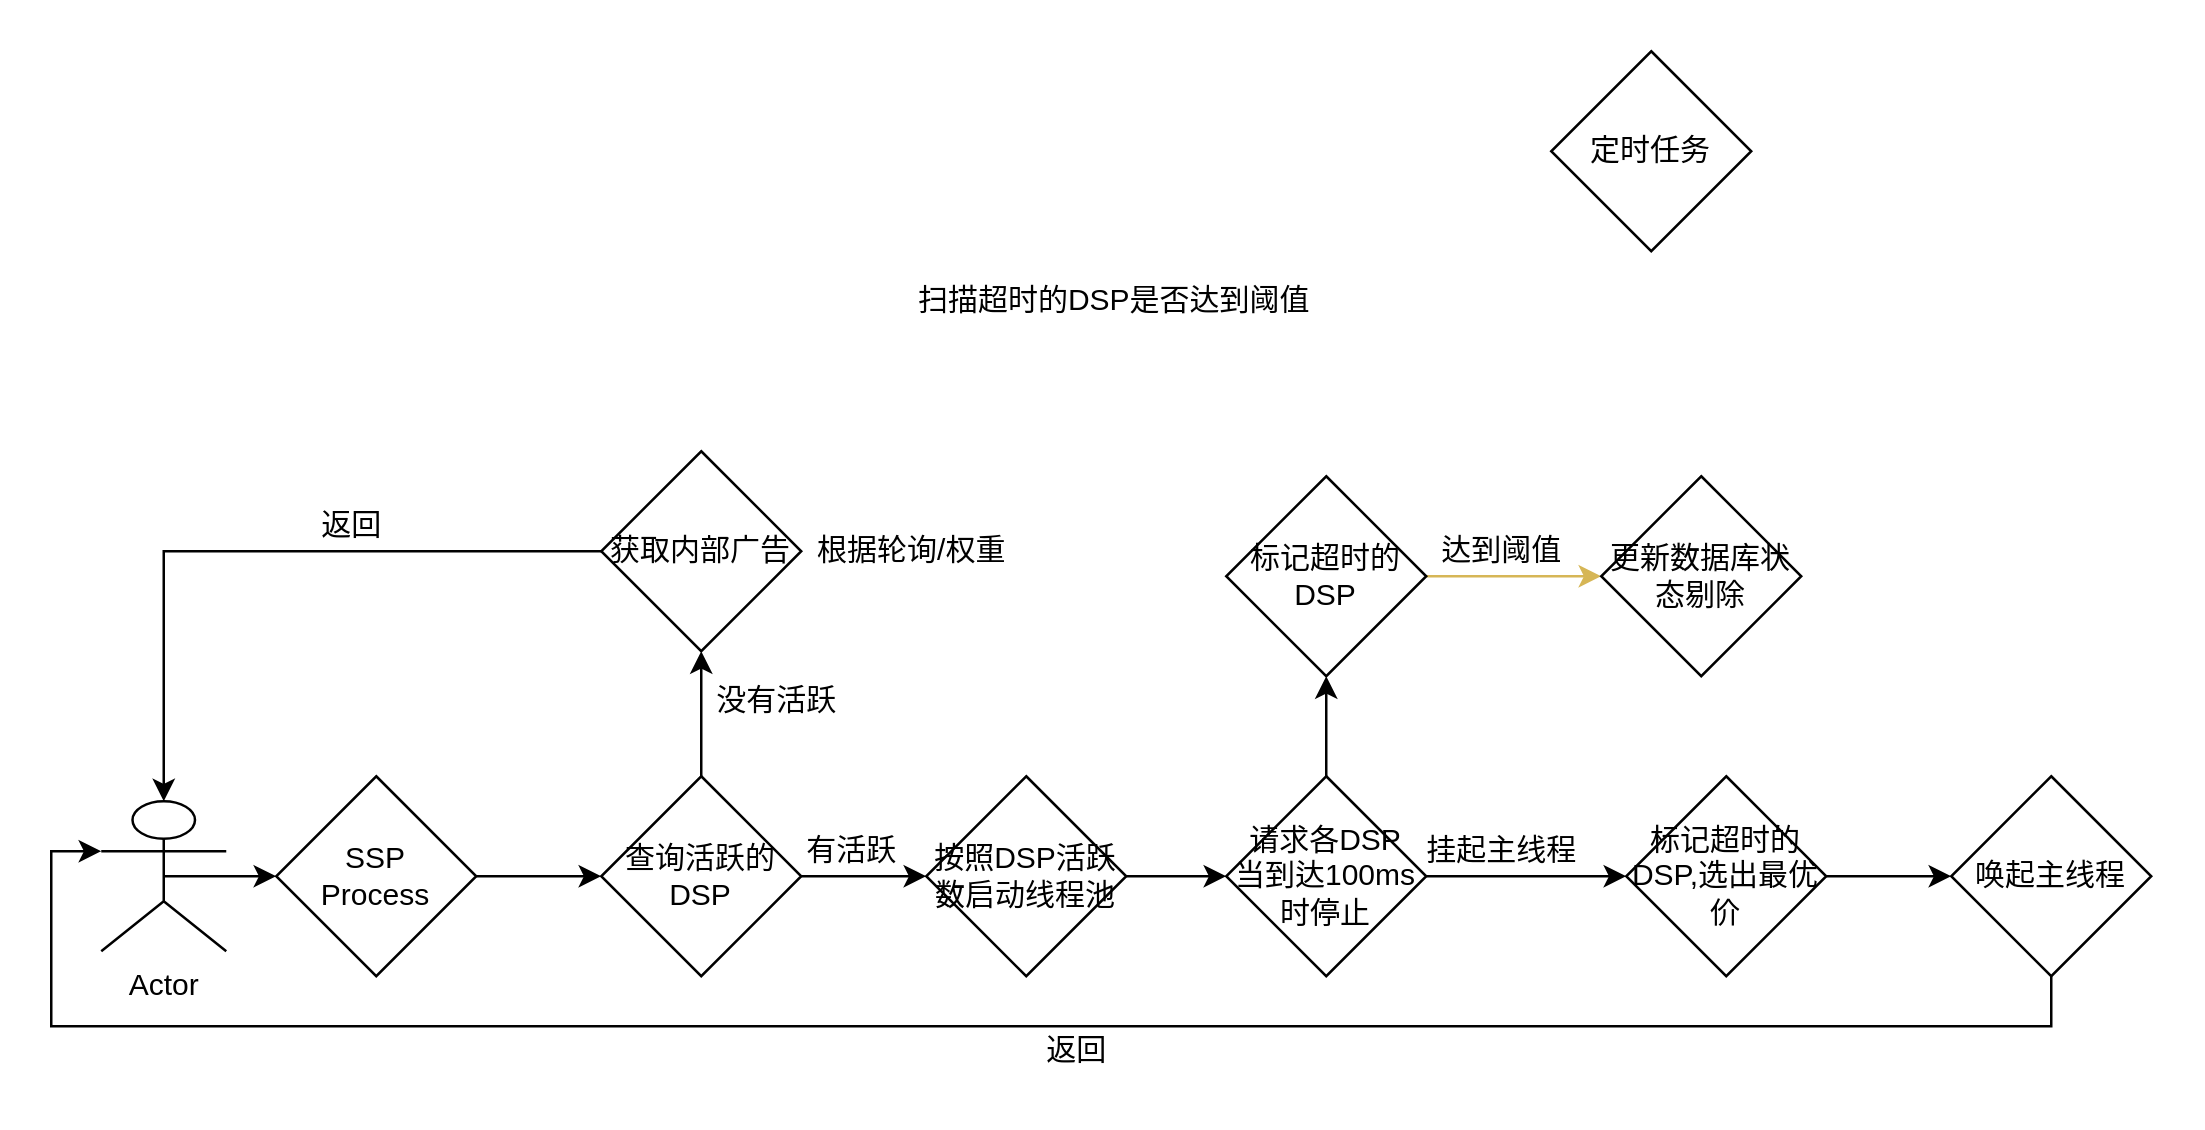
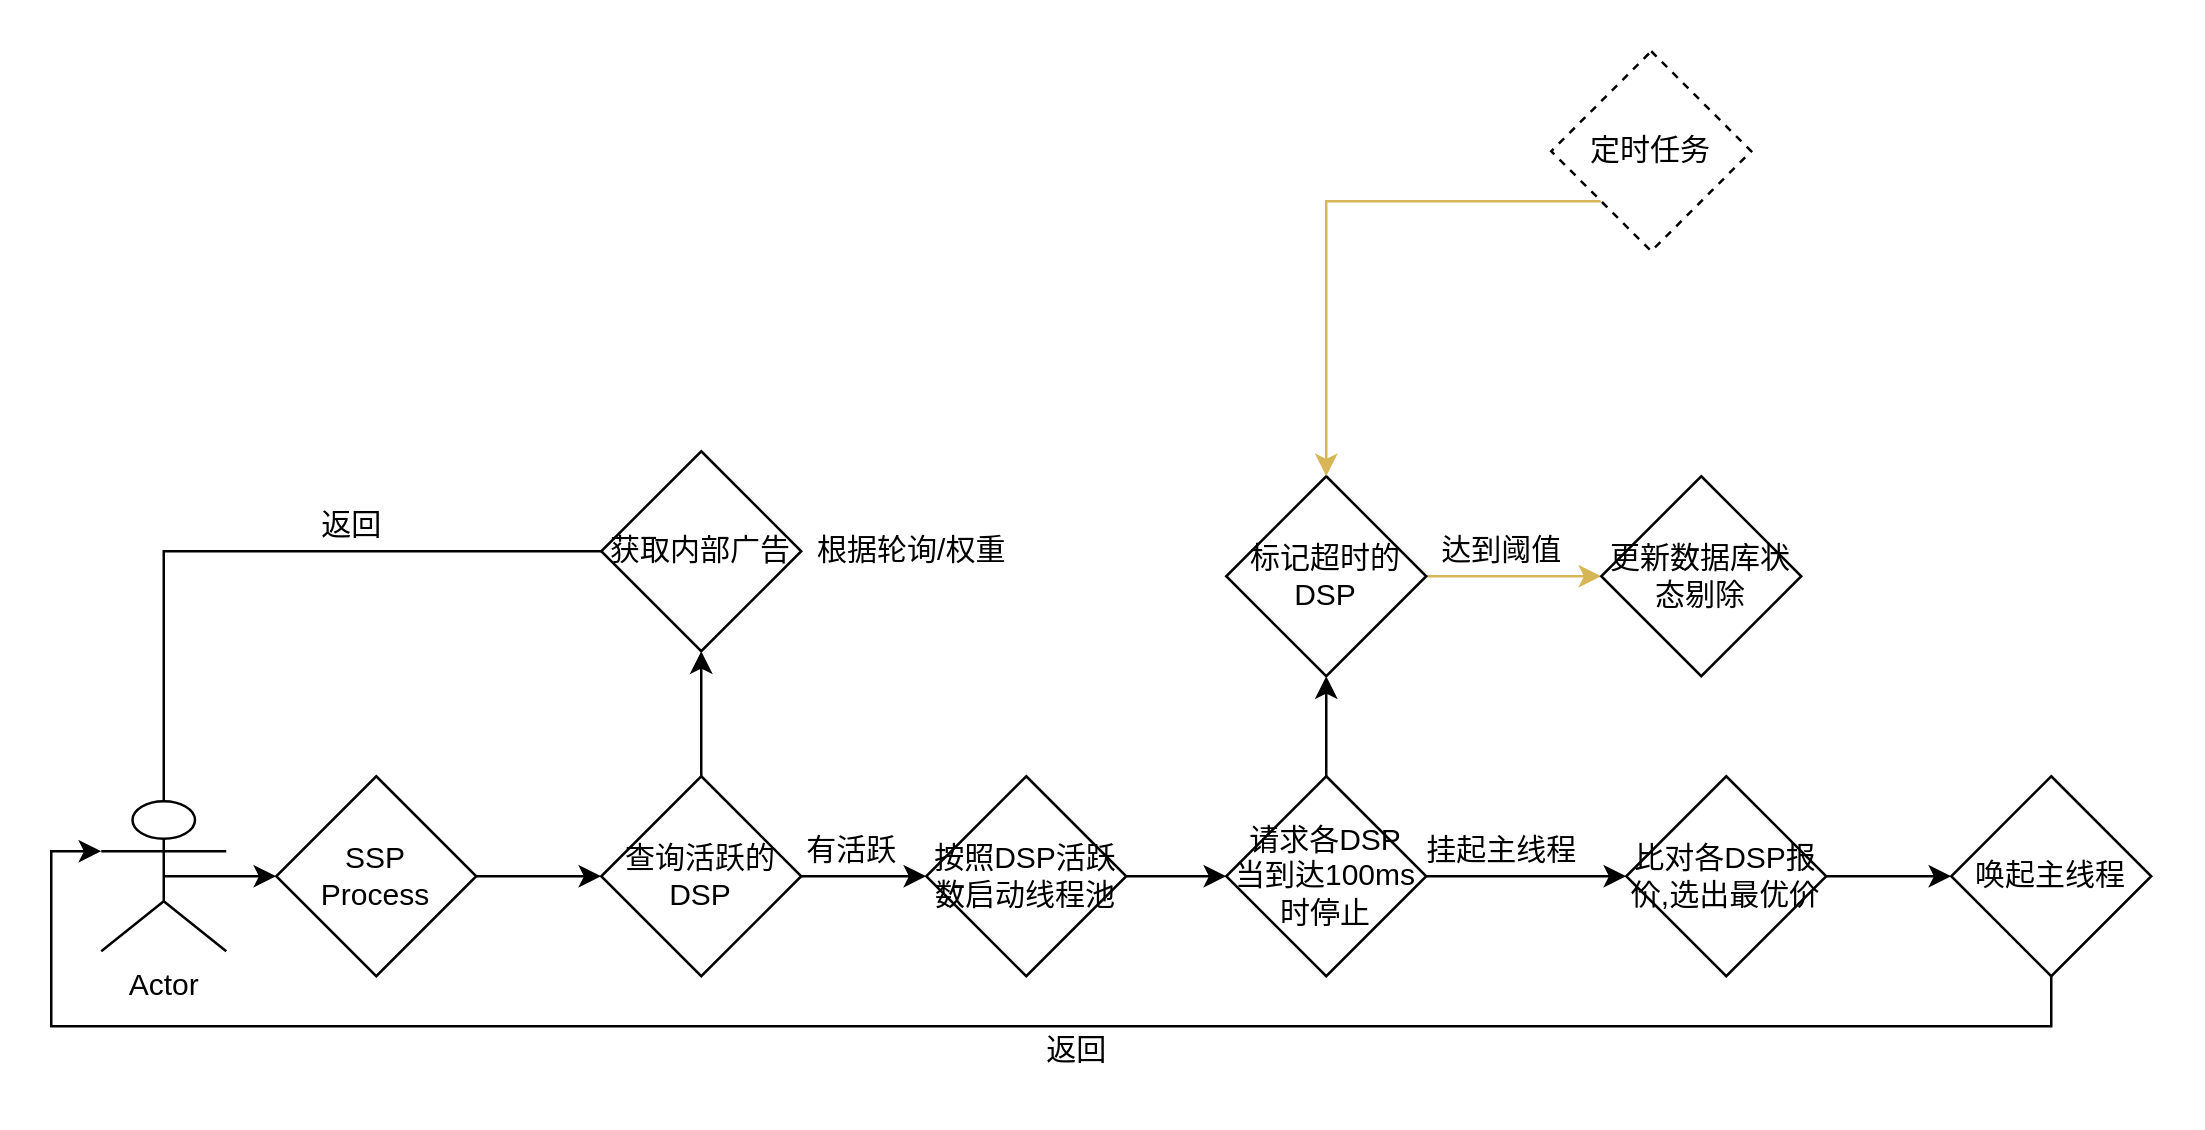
  <mxCell id="0" />
  <mxCell id="1" parent="0" />
  <mxCell id="2" style="edgeStyle=orthogonalEdgeStyle;rounded=0;orthogonalLoop=1;jettySize=auto;html=1;exitX=0.5;exitY=0.5;exitDx=0;exitDy=0;exitPerimeter=0;" edge="1" parent="1" source="3"><mxGeometry relative="1" as="geometry"><mxPoint x="110" y="350" as="targetPoint" /></mxGeometry></mxCell>
  <mxCell id="3" value="Actor" style="shape=umlActor;verticalLabelPosition=bottom;verticalAlign=top;html=1;outlineConnect=0;" vertex="1" parent="1"><mxGeometry x="40" y="320" width="50" height="60" as="geometry" /></mxCell>
  <mxCell id="4" style="edgeStyle=orthogonalEdgeStyle;rounded=0;orthogonalLoop=1;jettySize=auto;html=1;exitX=1;exitY=0.5;exitDx=0;exitDy=0;" edge="1" parent="1" source="5"><mxGeometry relative="1" as="geometry"><mxPoint x="240" y="350" as="targetPoint" /></mxGeometry></mxCell>
  <mxCell id="5" value="SSP&lt;br&gt;Process" style="rhombus;whiteSpace=wrap;html=1;" vertex="1" parent="1"><mxGeometry x="110" y="310" width="80" height="80" as="geometry" /></mxCell>
  <mxCell id="6" value="" style="edgeStyle=orthogonalEdgeStyle;rounded=0;orthogonalLoop=1;jettySize=auto;html=1;" edge="1" parent="1" source="8" target="10"><mxGeometry relative="1" as="geometry" /></mxCell>
  <mxCell id="7" style="edgeStyle=orthogonalEdgeStyle;rounded=0;orthogonalLoop=1;jettySize=auto;html=1;exitX=1;exitY=0.5;exitDx=0;exitDy=0;" edge="1" parent="1" source="8"><mxGeometry relative="1" as="geometry"><mxPoint x="370" y="350" as="targetPoint" /></mxGeometry></mxCell>
  <mxCell id="8" value="查询活跃的DSP" style="rhombus;whiteSpace=wrap;html=1;" vertex="1" parent="1"><mxGeometry x="240" y="310" width="80" height="80" as="geometry" /></mxCell>
- <mxCell id="9" style="edgeStyle=orthogonalEdgeStyle;rounded=0;orthogonalLoop=1;jettySize=auto;html=1;exitX=0;exitY=0.5;exitDx=0;exitDy=0;entryX=0.5;entryY=0;entryDx=0;entryDy=0;entryPerimeter=0;" edge="1" parent="1" source="10" target="3"><mxGeometry relative="1" as="geometry" /></mxCell>
+ <mxCell id="9" style="edgeStyle=orthogonalEdgeStyle;rounded=0;orthogonalLoop=1;jettySize=auto;html=1;exitX=0;exitY=0.5;exitDx=0;exitDy=0;entryX=0.5;entryY=0;entryDx=0;entryDy=0;entryPerimeter=0;endArrow=none;" edge="1" parent="1" source="10" target="3"><mxGeometry relative="1" as="geometry" /></mxCell>
  <mxCell id="10" value="获取内部广告" style="rhombus;whiteSpace=wrap;html=1;" vertex="1" parent="1"><mxGeometry x="240" y="180" width="80" height="80" as="geometry" /></mxCell>
- <mxCell id="11" value="没有活跃" style="text;html=1;align=center;verticalAlign=middle;resizable=0;points=[];autosize=1;strokeColor=none;fillColor=none;" vertex="1" parent="1"><mxGeometry x="280" y="270" width="60" height="20" as="geometry" /></mxCell>
  <mxCell id="12" value="根据轮询/权重" style="text;html=1;align=center;verticalAlign=middle;resizable=0;points=[];autosize=1;strokeColor=none;fillColor=none;" vertex="1" parent="1"><mxGeometry x="319" y="210" width="90" height="20" as="geometry" /></mxCell>
  <mxCell id="13" value="返回" style="text;html=1;align=center;verticalAlign=middle;resizable=0;points=[];autosize=1;strokeColor=none;fillColor=none;" vertex="1" parent="1"><mxGeometry x="120" y="200" width="40" height="20" as="geometry" /></mxCell>
  <mxCell id="14" value="有活跃" style="text;html=1;align=center;verticalAlign=middle;resizable=0;points=[];autosize=1;strokeColor=none;fillColor=none;" vertex="1" parent="1"><mxGeometry x="315" y="330" width="50" height="20" as="geometry" /></mxCell>
  <mxCell id="15" style="edgeStyle=orthogonalEdgeStyle;rounded=0;orthogonalLoop=1;jettySize=auto;html=1;exitX=1;exitY=0.5;exitDx=0;exitDy=0;" edge="1" parent="1" source="16"><mxGeometry relative="1" as="geometry"><mxPoint x="490" y="350" as="targetPoint" /></mxGeometry></mxCell>
  <mxCell id="16" value="按照DSP活跃数启动线程池" style="rhombus;whiteSpace=wrap;html=1;" vertex="1" parent="1"><mxGeometry x="370" y="310" width="80" height="80" as="geometry" /></mxCell>
  <mxCell id="17" style="edgeStyle=orthogonalEdgeStyle;rounded=0;orthogonalLoop=1;jettySize=auto;html=1;exitX=1;exitY=0.5;exitDx=0;exitDy=0;" edge="1" parent="1" source="19"><mxGeometry relative="1" as="geometry"><mxPoint x="650" y="350" as="targetPoint" /></mxGeometry></mxCell>
  <mxCell id="18" style="edgeStyle=orthogonalEdgeStyle;rounded=0;orthogonalLoop=1;jettySize=auto;html=1;exitX=0.5;exitY=0;exitDx=0;exitDy=0;" edge="1" parent="1" source="19"><mxGeometry relative="1" as="geometry"><mxPoint x="530" y="270" as="targetPoint" /></mxGeometry></mxCell>
  <mxCell id="19" value="请求各DSP&lt;br&gt;当到达100ms时停止" style="rhombus;whiteSpace=wrap;html=1;" vertex="1" parent="1"><mxGeometry x="490" y="310" width="80" height="80" as="geometry" /></mxCell>
  <mxCell id="20" value="挂起主线程" style="text;html=1;align=center;verticalAlign=middle;resizable=0;points=[];autosize=1;strokeColor=none;fillColor=none;" vertex="1" parent="1"><mxGeometry x="560" y="330" width="80" height="20" as="geometry" /></mxCell>
  <mxCell id="21" style="edgeStyle=orthogonalEdgeStyle;rounded=0;orthogonalLoop=1;jettySize=auto;html=1;exitX=1;exitY=0.5;exitDx=0;exitDy=0;fillColor=#fff2cc;strokeColor=#d6b656;" edge="1" parent="1" source="22"><mxGeometry relative="1" as="geometry"><mxPoint x="640" y="230" as="targetPoint" /></mxGeometry></mxCell>
  <mxCell id="22" value="标记超时的DSP" style="rhombus;whiteSpace=wrap;html=1;" vertex="1" parent="1"><mxGeometry x="490" y="190" width="80" height="80" as="geometry" /></mxCell>
  <mxCell id="23" style="edgeStyle=orthogonalEdgeStyle;rounded=0;orthogonalLoop=1;jettySize=auto;html=1;exitX=1;exitY=0.5;exitDx=0;exitDy=0;" edge="1" parent="1" source="24"><mxGeometry relative="1" as="geometry"><mxPoint x="780" y="350" as="targetPoint" /></mxGeometry></mxCell>
- <mxCell id="24" value="标记超时的DSP,选出最优价" style="rhombus;whiteSpace=wrap;html=1;" vertex="1" parent="1"><mxGeometry x="650" y="310" width="80" height="80" as="geometry" /></mxCell>
+ <mxCell id="24" value="比对各DSP报价,选出最优价" style="rhombus;whiteSpace=wrap;html=1;" vertex="1" parent="1"><mxGeometry x="650" y="310" width="80" height="80" as="geometry" /></mxCell>
  <mxCell id="25" style="edgeStyle=orthogonalEdgeStyle;rounded=0;orthogonalLoop=1;jettySize=auto;html=1;exitX=0.5;exitY=1;exitDx=0;exitDy=0;entryX=0;entryY=0.333;entryDx=0;entryDy=0;entryPerimeter=0;" edge="1" parent="1" source="26" target="3"><mxGeometry relative="1" as="geometry"><Array as="points"><mxPoint x="820" y="410" /><mxPoint x="20" y="410" /><mxPoint x="20" y="340" /></Array></mxGeometry></mxCell>
  <mxCell id="26" value="唤起主线程" style="rhombus;whiteSpace=wrap;html=1;" vertex="1" parent="1"><mxGeometry x="780" y="310" width="80" height="80" as="geometry" /></mxCell>
  <mxCell id="27" value="返回" style="text;html=1;align=center;verticalAlign=middle;resizable=0;points=[];autosize=1;strokeColor=none;fillColor=none;" vertex="1" parent="1"><mxGeometry x="410" y="410" width="40" height="20" as="geometry" /></mxCell>
- <mxCell id="29" value="定时任务" style="rhombus;whiteSpace=wrap;html=1;" vertex="1" parent="1"><mxGeometry x="620" y="20" width="80" height="80" as="geometry" /></mxCell>
- <mxCell id="30" value="扫描超时的DSP是否达到阈值" style="text;html=1;align=center;verticalAlign=middle;resizable=0;points=[];autosize=1;strokeColor=none;fillColor=none;" vertex="1" parent="1"><mxGeometry x="360" y="110" width="170" height="20" as="geometry" /></mxCell>
+ <mxCell id="28" style="edgeStyle=orthogonalEdgeStyle;rounded=0;orthogonalLoop=1;jettySize=auto;html=1;exitX=0;exitY=1;exitDx=0;exitDy=0;entryX=0.5;entryY=0;entryDx=0;entryDy=0;fillColor=#fff2cc;strokeColor=#d6b656;" edge="1" parent="1" source="29" target="22"><mxGeometry relative="1" as="geometry" /></mxCell>
+ <mxCell id="29" value="定时任务" style="rhombus;whiteSpace=wrap;html=1;dashed=1;" vertex="1" parent="1"><mxGeometry x="620" y="20" width="80" height="80" as="geometry" /></mxCell>
  <mxCell id="31" value="更新数据库状态剔除" style="rhombus;whiteSpace=wrap;html=1;" vertex="1" parent="1"><mxGeometry x="640" y="190" width="80" height="80" as="geometry" /></mxCell>
  <mxCell id="32" value="&lt;span&gt;达到阈值&lt;/span&gt;" style="text;html=1;align=center;verticalAlign=middle;resizable=0;points=[];autosize=1;strokeColor=none;fillColor=none;" vertex="1" parent="1"><mxGeometry x="570" y="210" width="60" height="20" as="geometry" /></mxCell>
